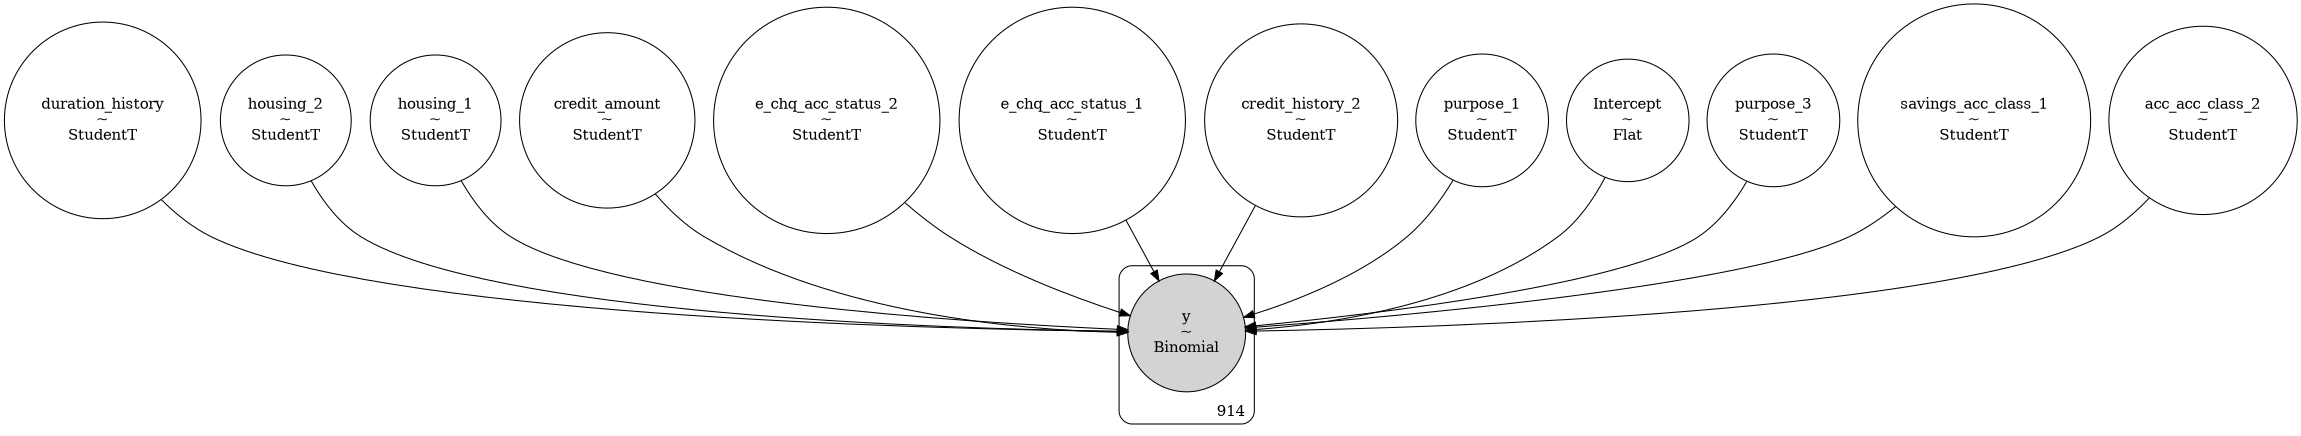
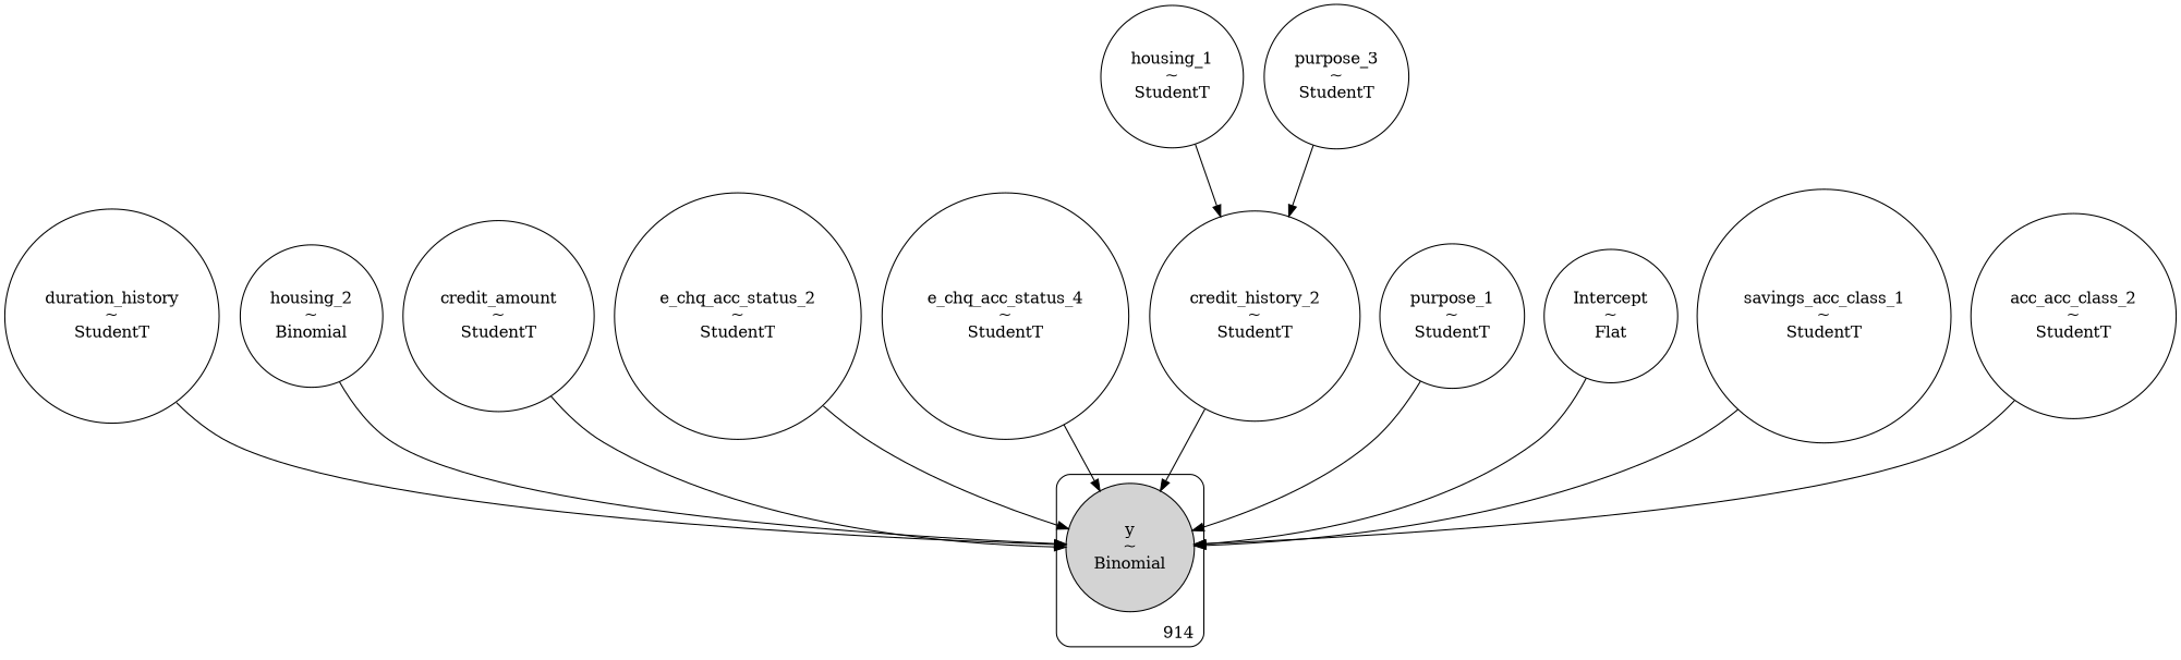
  digraph {
    node [shape=circle]
    n1 [label="y\n~\nBinomial" style=filled]
    n2 [label="duration_history\n~\nStudentT"]
-   n3 [label="housing_2\n~\nStudentT"]
+   n3 [label="housing_2\n~\nBinomial"]
    n4 [label="housing_1\n~\nStudentT"]
    n5 [label="credit_amount\n~\nStudentT"]
    n6 [label="e_chq_acc_status_2\n~\nStudentT"]
-   n7 [label="e_chq_acc_status_1\n~\nStudentT"]
+   n7 [label="e_chq_acc_status_4\n~\nStudentT"]
    n8 [label="credit_history_2\n~\nStudentT"]
    n9 [label="purpose_1\n~\nStudentT"]
    n10 [label="Intercept\n~\nFlat"]
    n11 [label="purpose_3\n~\nStudentT"]
    n12 [label="savings_acc_class_1\n~\nStudentT"]
    n13 [label="acc_acc_class_2\n~\nStudentT"]
    subgraph cluster_1 {
      label=914
      labeljust=r
      labelloc=b
      style=rounded
      n1
    }
    n2 -> n1
    n3 -> n1
-   n4 -> n1
+   n4 -> n8
    n5 -> n1
    n6 -> n1
    n7 -> n1
    n8 -> n1
    n9 -> n1
    n10 -> n1
-   n11 -> n1
+   n11 -> n8
    n12 -> n1
    n13 -> n1
  }
